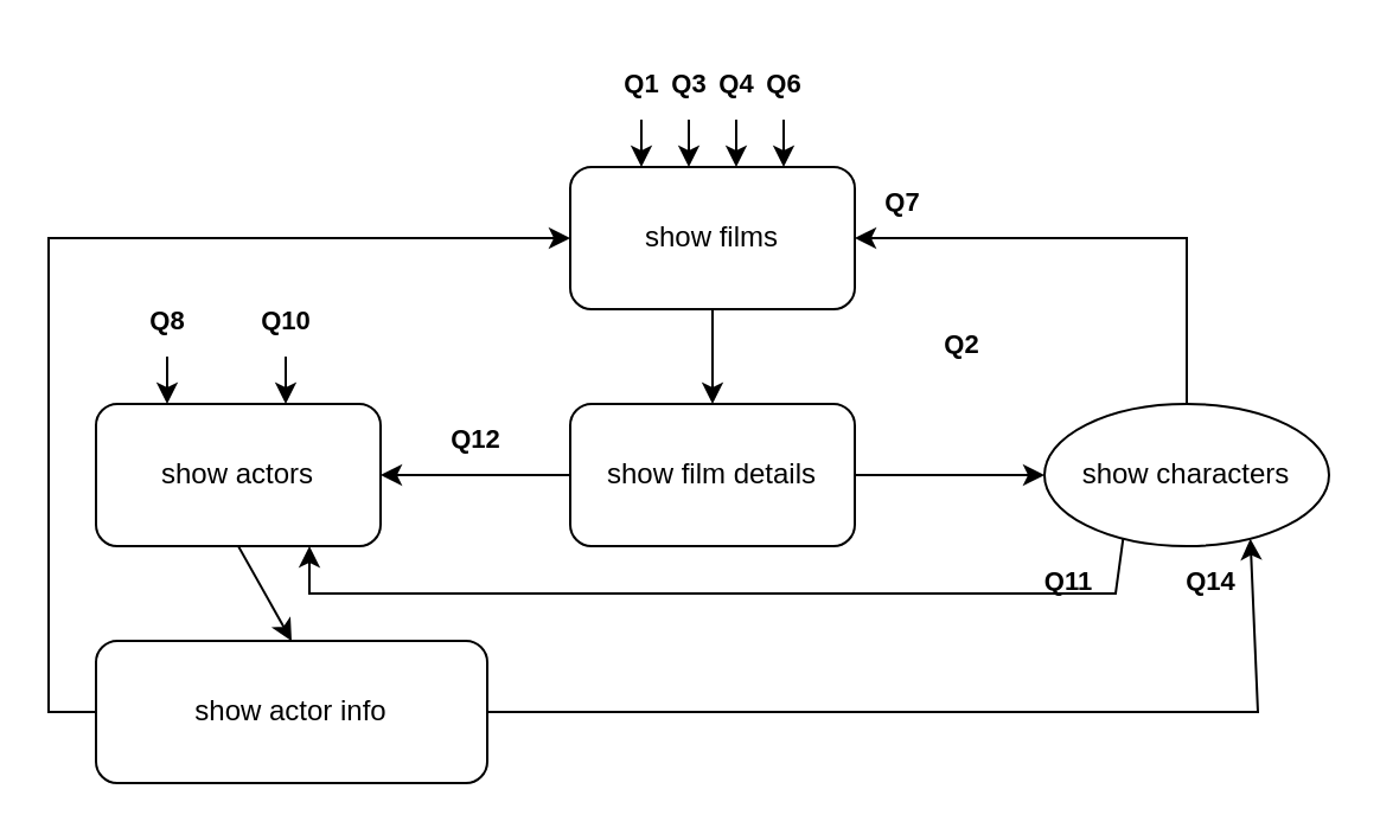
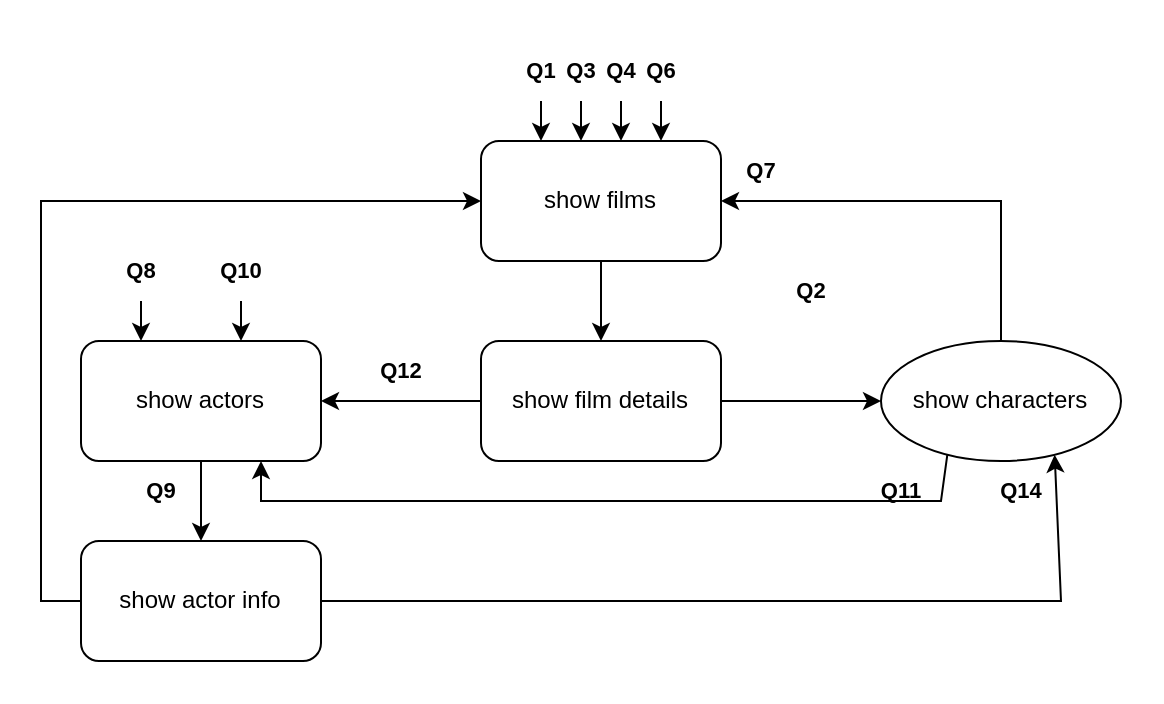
  <mxCell id="0" />
  <mxCell id="1" parent="0" />
  <mxCell id="2" value="show films" style="rounded=1;whiteSpace=wrap;html=1;" vertex="1" parent="1"><mxGeometry x="240" y="70" width="120" height="60" as="geometry" /></mxCell>
  <mxCell id="3" value="show film details" style="rounded=1;whiteSpace=wrap;html=1;" vertex="1" parent="1"><mxGeometry x="240" y="170" width="120" height="60" as="geometry" /></mxCell>
  <mxCell id="4" value="show characters" style="ellipse;whiteSpace=wrap;html=1;" vertex="1" parent="1"><mxGeometry x="440" y="170" width="120" height="60" as="geometry" /></mxCell>
- <mxCell id="5" value="show actor info" style="rounded=1;whiteSpace=wrap;html=1;" vertex="1" parent="1"><mxGeometry x="40" y="270" width="165" height="60" as="geometry" /></mxCell>
+ <mxCell id="5" value="show actor info" style="rounded=1;whiteSpace=wrap;html=1;" vertex="1" parent="1"><mxGeometry x="40" y="270" width="120" height="60" as="geometry" /></mxCell>
  <mxCell id="6" value="" style="endArrow=classic;html=1;rounded=0;strokeWidth=1;fontSize=11;entryX=0;entryY=0.5;entryDx=0;entryDy=0;exitX=0;exitY=0.5;exitDx=0;exitDy=0;" edge="1" parent="1" source="5" target="2"><mxGeometry width="50" height="50" relative="1" as="geometry"><mxPoint x="90" y="370" as="sourcePoint" /><mxPoint x="410" y="240" as="targetPoint" /><Array as="points"><mxPoint x="20" y="300" /><mxPoint x="20" y="100" /></Array></mxGeometry></mxCell>
  <mxCell id="7" value="Q2" style="text;html=1;align=center;verticalAlign=middle;resizable=0;points=[];autosize=1;strokeColor=none;fillColor=none;fontSize=11;fontStyle=1" vertex="1" parent="1"><mxGeometry x="385" y="130" width="40" height="30" as="geometry" /></mxCell>
  <mxCell id="8" value="" style="endArrow=classic;html=1;rounded=0;strokeWidth=1;fontSize=11;entryX=0.5;entryY=0;entryDx=0;entryDy=0;exitX=0.5;exitY=1;exitDx=0;exitDy=0;" edge="1" parent="1" source="2" target="3"><mxGeometry width="50" height="50" relative="1" as="geometry"><mxPoint x="390" y="150" as="sourcePoint" /><mxPoint x="390" y="180" as="targetPoint" /></mxGeometry></mxCell>
  <mxCell id="9" value="Q7" style="text;html=1;align=center;verticalAlign=middle;resizable=0;points=[];autosize=1;strokeColor=none;fillColor=none;fontSize=11;fontStyle=1" vertex="1" parent="1"><mxGeometry x="360" y="70" width="40" height="30" as="geometry" /></mxCell>
  <mxCell id="10" value="" style="endArrow=classic;html=1;rounded=0;strokeWidth=1;fontSize=11;exitX=0.5;exitY=0;exitDx=0;exitDy=0;" edge="1" parent="1" source="4"><mxGeometry width="50" height="50" relative="1" as="geometry"><mxPoint x="350" y="40" as="sourcePoint" /><mxPoint x="360" y="100" as="targetPoint" /><Array as="points"><mxPoint x="500" y="100" /></Array></mxGeometry></mxCell>
  <mxCell id="11" value="Q8" style="text;html=1;align=center;verticalAlign=middle;resizable=0;points=[];autosize=1;strokeColor=none;fillColor=none;fontSize=11;fontStyle=1" vertex="1" parent="1"><mxGeometry x="50" y="120" width="40" height="30" as="geometry" /></mxCell>
  <mxCell id="12" value="" style="endArrow=classic;html=1;rounded=0;strokeWidth=1;fontSize=11;entryX=0.25;entryY=0;entryDx=0;entryDy=0;" edge="1" parent="1" source="11" target="23"><mxGeometry width="50" height="50" relative="1" as="geometry"><mxPoint x="80" y="160" as="sourcePoint" /><mxPoint x="160" y="160" as="targetPoint" /></mxGeometry></mxCell>
  <mxCell id="13" value="" style="endArrow=classic;html=1;rounded=0;strokeWidth=1;fontSize=11;entryX=0.5;entryY=0;entryDx=0;entryDy=0;exitX=0.5;exitY=1;exitDx=0;exitDy=0;" edge="1" parent="1" source="23" target="5"><mxGeometry width="50" height="50" relative="1" as="geometry"><mxPoint x="310" y="140" as="sourcePoint" /><mxPoint x="310" y="200" as="targetPoint" /></mxGeometry></mxCell>
+ <mxCell id="14" value="Q9" style="text;html=1;align=center;verticalAlign=middle;resizable=0;points=[];autosize=1;strokeColor=none;fillColor=none;fontSize=11;fontStyle=1" vertex="1" parent="1"><mxGeometry x="60" y="230" width="40" height="30" as="geometry" /></mxCell>
  <mxCell id="15" value="" style="endArrow=classic;html=1;rounded=0;strokeWidth=1;fontSize=11;entryX=0.5;entryY=0;entryDx=0;entryDy=0;startArrow=none;" edge="1" parent="1" source="23"><mxGeometry width="50" height="50" relative="1" as="geometry"><mxPoint x="110" y="160" as="sourcePoint" /><mxPoint x="110" y="190" as="targetPoint" /></mxGeometry></mxCell>
  <mxCell id="16" value="Q11" style="text;html=1;align=center;verticalAlign=middle;resizable=0;points=[];autosize=1;strokeColor=none;fillColor=none;fontSize=11;fontStyle=1" vertex="1" parent="1"><mxGeometry x="430" y="230" width="40" height="30" as="geometry" /></mxCell>
  <mxCell id="17" value="" style="endArrow=classic;html=1;rounded=0;strokeWidth=1;fontSize=11;entryX=0.75;entryY=1;entryDx=0;entryDy=0;exitX=0.25;exitY=1;exitDx=0;exitDy=0;" edge="1" parent="1" source="4" target="23"><mxGeometry width="50" height="50" relative="1" as="geometry"><mxPoint x="210" y="280" as="sourcePoint" /><mxPoint x="210" y="310" as="targetPoint" /><Array as="points"><mxPoint x="470" y="250" /><mxPoint x="130" y="250" /></Array></mxGeometry></mxCell>
  <mxCell id="18" value="" style="endArrow=classic;html=1;rounded=0;strokeWidth=1;fontSize=11;entryX=1;entryY=0.5;entryDx=0;entryDy=0;exitX=0;exitY=0.5;exitDx=0;exitDy=0;" edge="1" parent="1" source="3" target="23"><mxGeometry width="50" height="50" relative="1" as="geometry"><mxPoint x="160" y="290" as="sourcePoint" /><mxPoint x="160" y="320" as="targetPoint" /><Array as="points" /></mxGeometry></mxCell>
  <mxCell id="19" value="Q12" style="text;html=1;align=center;verticalAlign=middle;resizable=0;points=[];autosize=1;strokeColor=none;fillColor=none;fontSize=11;fontStyle=1" vertex="1" parent="1"><mxGeometry x="180" y="170" width="40" height="30" as="geometry" /></mxCell>
  <mxCell id="20" value="" style="endArrow=classic;html=1;rounded=0;strokeWidth=1;fontSize=11;entryX=0;entryY=0.5;entryDx=0;entryDy=0;exitX=1;exitY=0.5;exitDx=0;exitDy=0;" edge="1" parent="1" source="3" target="4"><mxGeometry width="50" height="50" relative="1" as="geometry"><mxPoint x="280" y="260" as="sourcePoint" /><mxPoint x="250" y="350" as="targetPoint" /><Array as="points" /></mxGeometry></mxCell>
  <mxCell id="21" value="" style="endArrow=classic;html=1;rounded=0;strokeWidth=1;fontSize=11;entryX=0.75;entryY=1;entryDx=0;entryDy=0;exitX=1;exitY=0.5;exitDx=0;exitDy=0;" edge="1" parent="1" source="5" target="4"><mxGeometry width="50" height="50" relative="1" as="geometry"><mxPoint x="370" y="365" as="sourcePoint" /><mxPoint x="250" y="365" as="targetPoint" /><Array as="points"><mxPoint x="530" y="300" /></Array></mxGeometry></mxCell>
  <mxCell id="22" value="Q14" style="text;html=1;align=center;verticalAlign=middle;resizable=0;points=[];autosize=1;strokeColor=none;fillColor=none;fontSize=11;fontStyle=1" vertex="1" parent="1"><mxGeometry x="490" y="230" width="40" height="30" as="geometry" /></mxCell>
  <mxCell id="23" value="show actors" style="rounded=1;whiteSpace=wrap;html=1;" vertex="1" parent="1"><mxGeometry x="40" y="170" width="120" height="60" as="geometry" /></mxCell>
  <mxCell id="24" value="Q10" style="text;html=1;align=center;verticalAlign=middle;resizable=0;points=[];autosize=1;strokeColor=none;fillColor=none;fontSize=11;fontStyle=1" vertex="1" parent="1"><mxGeometry x="100" y="120" width="40" height="30" as="geometry" /></mxCell>
  <mxCell id="25" value="" style="endArrow=classic;html=1;rounded=0;strokeWidth=1;fontSize=11;entryX=0.25;entryY=0;entryDx=0;entryDy=0;" edge="1" source="24" parent="1"><mxGeometry width="50" height="50" relative="1" as="geometry"><mxPoint x="130" y="160" as="sourcePoint" /><mxPoint x="120" y="170" as="targetPoint" /></mxGeometry></mxCell>
  <mxCell id="26" value="Q1" style="text;html=1;align=center;verticalAlign=middle;resizable=0;points=[];autosize=1;strokeColor=none;fillColor=none;fontSize=11;fontStyle=1" vertex="1" parent="1"><mxGeometry x="250" y="20" width="40" height="30" as="geometry" /></mxCell>
  <mxCell id="27" value="" style="endArrow=classic;html=1;rounded=0;strokeWidth=1;fontSize=11;entryX=0.25;entryY=0;entryDx=0;entryDy=0;" edge="1" parent="1" source="26"><mxGeometry width="50" height="50" relative="1" as="geometry"><mxPoint x="280" y="60" as="sourcePoint" /><mxPoint x="270" y="70" as="targetPoint" /></mxGeometry></mxCell>
  <mxCell id="28" value="Q3" style="text;html=1;align=center;verticalAlign=middle;resizable=0;points=[];autosize=1;strokeColor=none;fillColor=none;fontSize=11;fontStyle=1" vertex="1" parent="1"><mxGeometry x="270" y="20" width="40" height="30" as="geometry" /></mxCell>
  <mxCell id="29" value="" style="endArrow=classic;html=1;rounded=0;strokeWidth=1;fontSize=11;entryX=0.25;entryY=0;entryDx=0;entryDy=0;" edge="1" source="28" parent="1"><mxGeometry width="50" height="50" relative="1" as="geometry"><mxPoint x="300" y="60" as="sourcePoint" /><mxPoint x="290" y="70" as="targetPoint" /></mxGeometry></mxCell>
  <mxCell id="30" value="Q4" style="text;html=1;align=center;verticalAlign=middle;resizable=0;points=[];autosize=1;strokeColor=none;fillColor=none;fontSize=11;fontStyle=1" vertex="1" parent="1"><mxGeometry x="290" y="20" width="40" height="30" as="geometry" /></mxCell>
  <mxCell id="31" value="" style="endArrow=classic;html=1;rounded=0;strokeWidth=1;fontSize=11;entryX=0.25;entryY=0;entryDx=0;entryDy=0;" edge="1" source="30" parent="1"><mxGeometry width="50" height="50" relative="1" as="geometry"><mxPoint x="320" y="60" as="sourcePoint" /><mxPoint x="310" y="70" as="targetPoint" /></mxGeometry></mxCell>
  <mxCell id="32" value="Q6" style="text;html=1;align=center;verticalAlign=middle;resizable=0;points=[];autosize=1;strokeColor=none;fillColor=none;fontSize=11;fontStyle=1" vertex="1" parent="1"><mxGeometry x="310" y="20" width="40" height="30" as="geometry" /></mxCell>
  <mxCell id="33" value="" style="endArrow=classic;html=1;rounded=0;strokeWidth=1;fontSize=11;entryX=0.25;entryY=0;entryDx=0;entryDy=0;" edge="1" source="32" parent="1"><mxGeometry width="50" height="50" relative="1" as="geometry"><mxPoint x="340" y="60" as="sourcePoint" /><mxPoint x="330" y="70" as="targetPoint" /></mxGeometry></mxCell>
